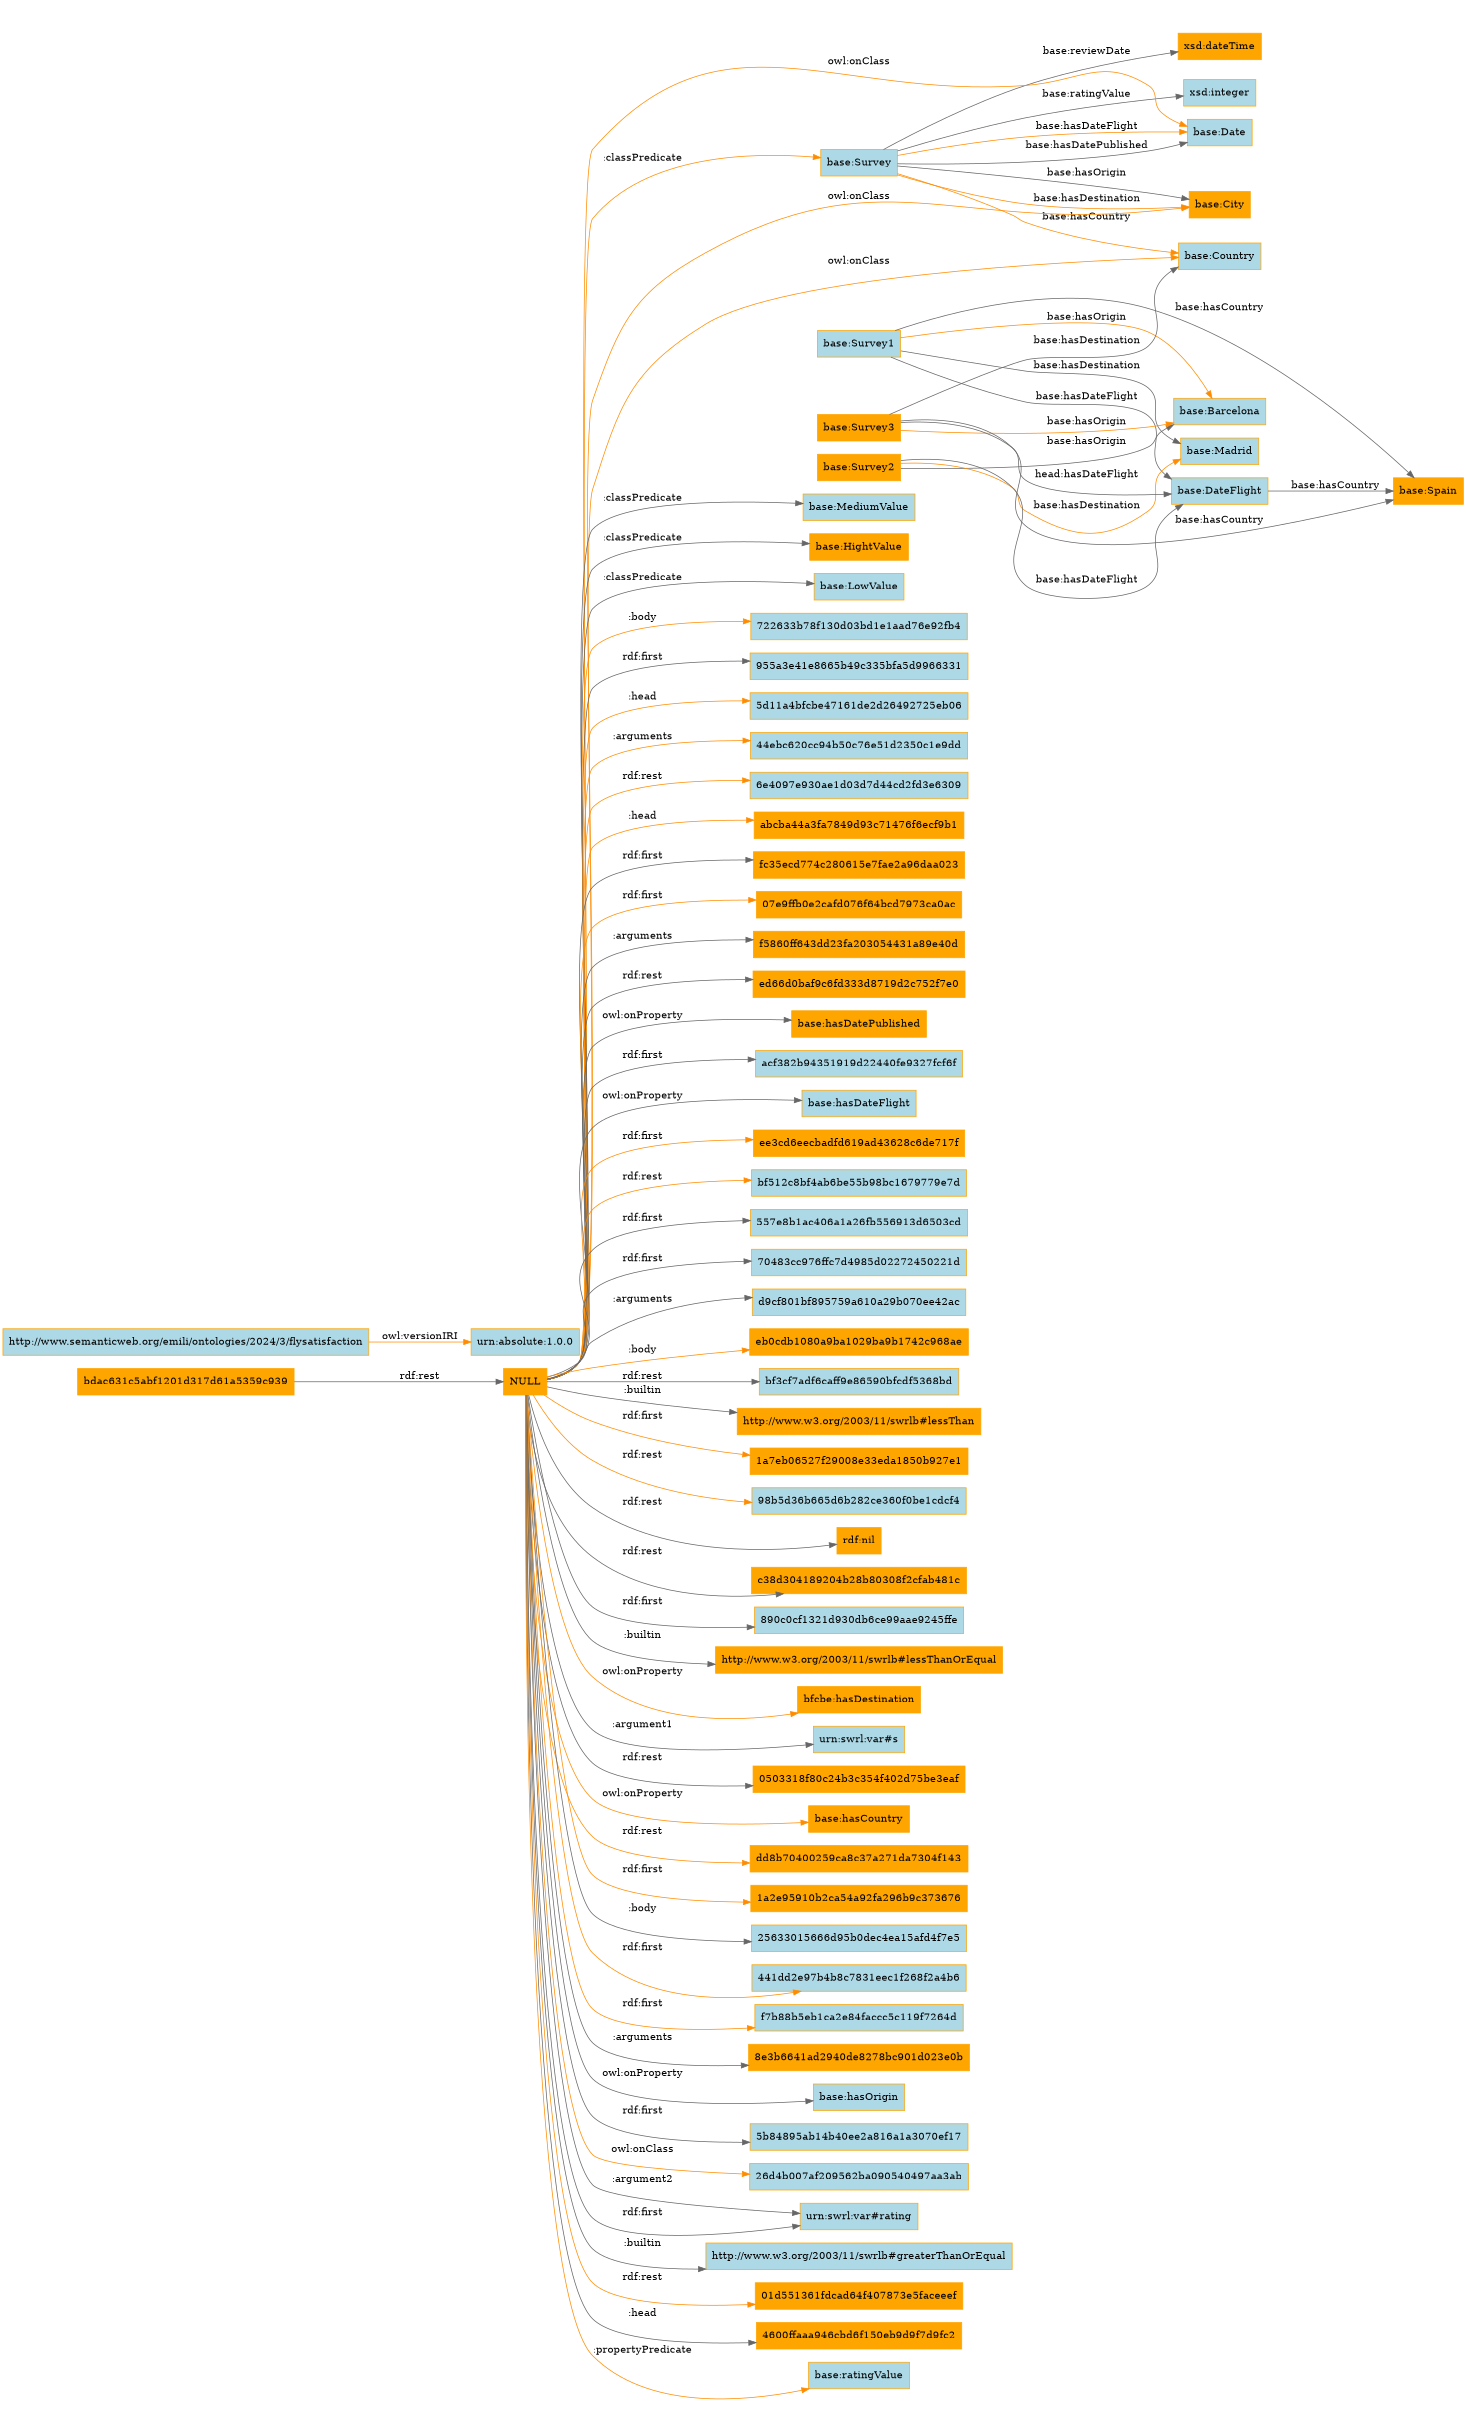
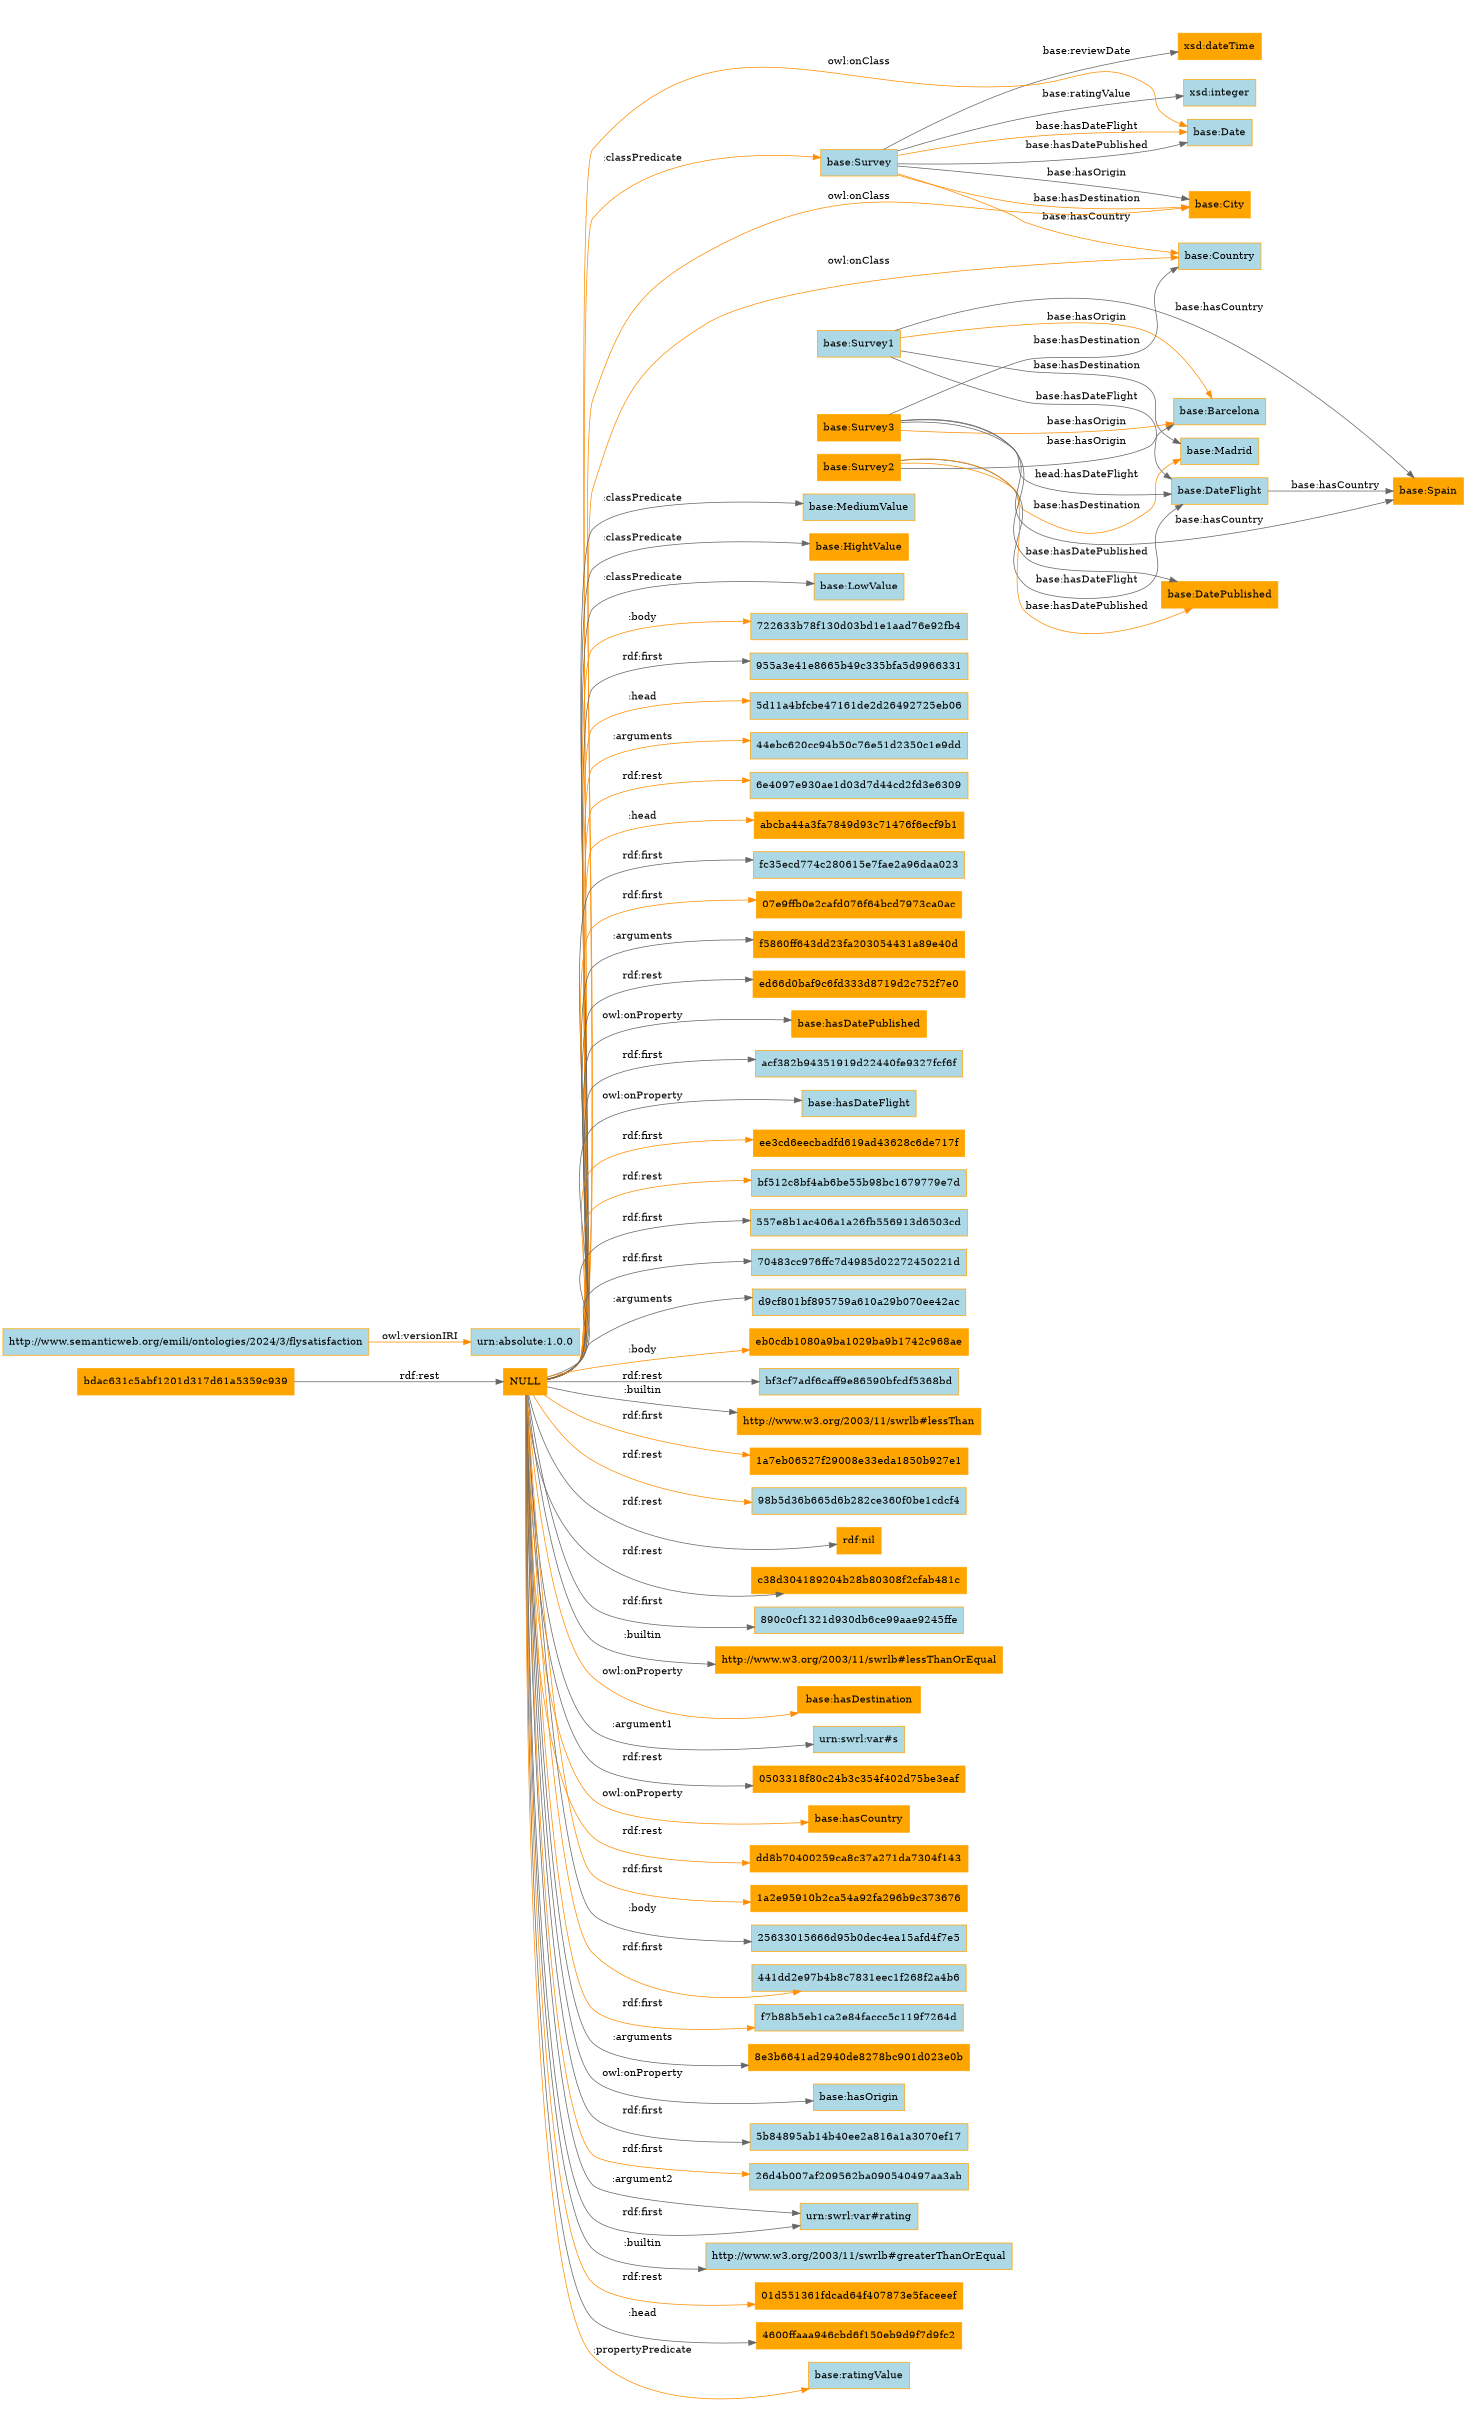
  digraph {
    rankdir=LR
    node [color=orange fillcolor=lightblue shape=rectangle style=filled]
    edge [color=gray40]
    "base:Survey"
    "base:Date"
    "base:City" [fillcolor=orange]
    "base:Country"
    "xsd:dateTime" [fillcolor=orange]
    "xsd:integer"
    "base:Survey1"
    "base:Barcelona"
    "base:Madrid"
    "base:DateFlight"
    "base:Spain" [fillcolor=orange]
+   "base:DatePublished" [fillcolor=orange]
    "http://www.semanticweb.org/emili/ontologies/2024/3/flysatisfaction"
    "urn:absolute:1.0.0"
    "base:Survey2" [fillcolor=orange]
    NULL [fillcolor=orange]
    "base:MediumValue"
    "base:HightValue" [fillcolor=orange]
    "base:LowValue"
    "722633b78f130d03bd1e1aad76e92fb4"
    "955a3e41e8665b49c335bfa5d9966331"
    "5d11a4bfcbe47161de2d26492725eb06"
    "44ebc620cc94b50c76e51d2350c1e9dd"
    "6e4097e930ae1d03d7d44cd2fd3e6309"
    abcba44a3fa7849d93c71476f6ecf9b1 [fillcolor=orange]
-   fc35ecd774c280615e7fae2a96daa023 [fillcolor=orange]
+   fc35ecd774c280615e7fae2a96daa023
    "07e9ffb0e2cafd076f64bcd7973ca0ac" [fillcolor=orange]
    f5860ff643dd23fa203054431a89e40d [fillcolor=orange]
    ed66d0baf9c6fd333d8719d2c752f7e0 [fillcolor=orange]
    "base:hasDatePublished" [fillcolor=orange]
    acf382b94351919d22440fe9327fcf6f
    "base:hasDateFlight"
    ee3cd6eecbadfd619ad43628c6de717f [fillcolor=orange]
    bf512c8bf4ab6be55b98bc1679779e7d
    "557e8b1ac406a1a26fb556913d6503cd"
    "70483cc976ffc7d4985d02272450221d"
    d9cf801bf895759a610a29b070ee42ac
    eb0cdb1080a9ba1029ba9b1742c968ae [fillcolor=orange]
    bf3cf7adf6caff9e86590bfcdf5368bd
    "http://www.w3.org/2003/11/swrlb#lessThan" [fillcolor=orange]
    "1a7eb06527f29008e33eda1850b927e1" [fillcolor=orange]
    "98b5d36b665d6b282ce360f0be1cdcf4"
    "rdf:nil" [fillcolor=orange]
    c38d304189204b28b80308f2cfab481c [fillcolor=orange]
    "890c0cf1321d930db6ce99aae9245ffe"
    "http://www.w3.org/2003/11/swrlb#lessThanOrEqual" [fillcolor=orange]
-   "base:hasDestination" [fillcolor=orange label="bfcbe:hasDestination"]
+   "base:hasDestination" [fillcolor=orange]
    "urn:swrl:var#s"
    "0503318f80c24b3c354f402d75be3eaf" [fillcolor=orange]
    "base:hasCountry" [fillcolor=orange]
    dd8b70400259ca8c37a271da7304f143 [fillcolor=orange]
    "1a2e95910b2ca54a92fa296b9c373676" [fillcolor=orange]
    "25633015666d95b0dec4ea15afd4f7e5"
    "441dd2e97b4b8c7831eec1f268f2a4b6"
    f7b88b5eb1ca2e84faccc5c119f7264d
    "8e3b6641ad2940de8278bc901d023e0b" [fillcolor=orange]
    "base:hasOrigin"
    "5b84895ab14b40ee2a816a1a3070ef17"
    "26d4b007af209562ba090540497aa3ab"
    "urn:swrl:var#rating"
    "http://www.w3.org/2003/11/swrlb#greaterThanOrEqual"
    "01d551361fdcad64f407873e5faceeef" [fillcolor=orange]
    "4600ffaaa946cbd6f150eb9d9f7d9fc2" [fillcolor=orange]
    "base:ratingValue"
    bdac631c5abf1201d317d61a5359c939 [fillcolor=orange]
    "base:Survey3" [fillcolor=orange]
    "base:Survey" -> "base:Date" [color=darkorange label="base:hasDateFlight"]
    "base:Survey" -> "base:Date" [label="base:hasDatePublished"]
    "base:Survey" -> "base:City" [color=darkorange label="base:hasDestination"]
    "base:Survey" -> "base:City" [label="base:hasOrigin"]
    "base:Survey" -> "base:Country" [color=darkorange label="base:hasCountry"]
    "base:Survey" -> "xsd:dateTime" [label="base:reviewDate"]
    "base:Survey" -> "xsd:integer" [label="base:ratingValue"]
    "base:Survey1" -> "base:Barcelona" [color=darkorange label="base:hasOrigin"]
    "base:Survey1" -> "base:Madrid" [label="base:hasDestination"]
    "base:Survey1" -> "base:DateFlight" [label="base:hasDateFlight"]
    "base:Survey1" -> "base:Spain" [label="base:hasCountry"]
    "base:DateFlight" -> "base:Spain" [label="base:hasCountry"]
    "http://www.semanticweb.org/emili/ontologies/2024/3/flysatisfaction" -> "urn:absolute:1.0.0" [color=darkorange label="owl:versionIRI"]
    "base:Survey2" -> "base:Barcelona" [label="base:hasOrigin"]
    "base:Survey2" -> "base:Madrid" [color=darkorange label="base:hasDestination"]
    "base:Survey2" -> "base:DateFlight" [label="base:hasDateFlight"]
+   "base:Survey2" -> "base:DatePublished" [color=darkorange label="base:hasDatePublished"]
    NULL -> "base:Survey" [color=darkorange label=":classPredicate"]
    NULL -> "base:Date" [color=darkorange label="owl:onClass"]
    NULL -> "base:City" [color=darkorange label="owl:onClass"]
    NULL -> "base:Country" [color=darkorange label="owl:onClass"]
    NULL -> "base:MediumValue" [label=":classPredicate"]
    NULL -> "base:HightValue" [label=":classPredicate"]
    NULL -> "base:LowValue" [label=":classPredicate"]
    NULL -> "722633b78f130d03bd1e1aad76e92fb4" [color=darkorange label=":body"]
    NULL -> "955a3e41e8665b49c335bfa5d9966331" [label="rdf:first"]
    NULL -> "5d11a4bfcbe47161de2d26492725eb06" [color=darkorange label=":head"]
    NULL -> "44ebc620cc94b50c76e51d2350c1e9dd" [color=darkorange label=":arguments"]
    NULL -> "6e4097e930ae1d03d7d44cd2fd3e6309" [color=darkorange label="rdf:rest"]
    NULL -> abcba44a3fa7849d93c71476f6ecf9b1 [color=darkorange label=":head"]
    NULL -> fc35ecd774c280615e7fae2a96daa023 [label="rdf:first"]
    NULL -> "07e9ffb0e2cafd076f64bcd7973ca0ac" [color=darkorange label="rdf:first"]
    NULL -> f5860ff643dd23fa203054431a89e40d [label=":arguments"]
    NULL -> ed66d0baf9c6fd333d8719d2c752f7e0 [label="rdf:rest"]
    NULL -> "base:hasDatePublished" [label="owl:onProperty"]
    NULL -> acf382b94351919d22440fe9327fcf6f [label="rdf:first"]
    NULL -> "base:hasDateFlight" [label="owl:onProperty"]
    NULL -> ee3cd6eecbadfd619ad43628c6de717f [color=darkorange label="rdf:first"]
    NULL -> bf512c8bf4ab6be55b98bc1679779e7d [color=darkorange label="rdf:rest"]
    NULL -> "557e8b1ac406a1a26fb556913d6503cd" [label="rdf:first"]
    NULL -> "70483cc976ffc7d4985d02272450221d" [label="rdf:first"]
    NULL -> d9cf801bf895759a610a29b070ee42ac [label=":arguments"]
    NULL -> eb0cdb1080a9ba1029ba9b1742c968ae [color=darkorange label=":body"]
    NULL -> bf3cf7adf6caff9e86590bfcdf5368bd [label="rdf:rest"]
    NULL -> "http://www.w3.org/2003/11/swrlb#lessThan" [label=":builtin"]
    NULL -> "1a7eb06527f29008e33eda1850b927e1" [color=darkorange label="rdf:first"]
    NULL -> "98b5d36b665d6b282ce360f0be1cdcf4" [color=darkorange label="rdf:rest"]
    NULL -> "rdf:nil" [label="rdf:rest"]
    NULL -> c38d304189204b28b80308f2cfab481c [label="rdf:rest"]
    NULL -> "890c0cf1321d930db6ce99aae9245ffe" [label="rdf:first"]
    NULL -> "http://www.w3.org/2003/11/swrlb#lessThanOrEqual" [label=":builtin"]
    NULL -> "base:hasDestination" [color=darkorange label="owl:onProperty"]
    NULL -> "urn:swrl:var#s" [label=":argument1"]
    NULL -> "0503318f80c24b3c354f402d75be3eaf" [label="rdf:rest"]
    NULL -> "base:hasCountry" [color=darkorange label="owl:onProperty"]
    NULL -> dd8b70400259ca8c37a271da7304f143 [color=darkorange label="rdf:rest"]
    NULL -> "1a2e95910b2ca54a92fa296b9c373676" [color=darkorange label="rdf:first"]
    NULL -> "25633015666d95b0dec4ea15afd4f7e5" [label=":body"]
    NULL -> "441dd2e97b4b8c7831eec1f268f2a4b6" [color=darkorange label="rdf:first"]
    NULL -> f7b88b5eb1ca2e84faccc5c119f7264d [color=darkorange label="rdf:first"]
    NULL -> "8e3b6641ad2940de8278bc901d023e0b" [label=":arguments"]
    NULL -> "base:hasOrigin" [label="owl:onProperty"]
    NULL -> "5b84895ab14b40ee2a816a1a3070ef17" [label="rdf:first"]
-   NULL -> "26d4b007af209562ba090540497aa3ab" [color=darkorange label="owl:onClass"]
+   NULL -> "26d4b007af209562ba090540497aa3ab" [color=darkorange label="rdf:first"]
    NULL -> "urn:swrl:var#rating" [label="rdf:first"]
    NULL -> "urn:swrl:var#rating" [label=":argument2"]
    NULL -> "http://www.w3.org/2003/11/swrlb#greaterThanOrEqual" [label=":builtin"]
    NULL -> "01d551361fdcad64f407873e5faceeef" [color=darkorange label="rdf:rest"]
    NULL -> "4600ffaaa946cbd6f150eb9d9f7d9fc2" [label=":head"]
    NULL -> "base:ratingValue" [color=darkorange label=":propertyPredicate"]
    bdac631c5abf1201d317d61a5359c939 -> NULL [label="rdf:rest"]
    "base:Survey3" -> "base:Country" [label="base:hasDestination"]
    "base:Survey3" -> "base:Barcelona" [color=darkorange label="base:hasOrigin"]
    "base:Survey3" -> "base:DateFlight" [label="head:hasDateFlight"]
    "base:Survey3" -> "base:Spain" [label="base:hasCountry"]
+   "base:Survey3" -> "base:DatePublished" [label="base:hasDatePublished"]
  }
